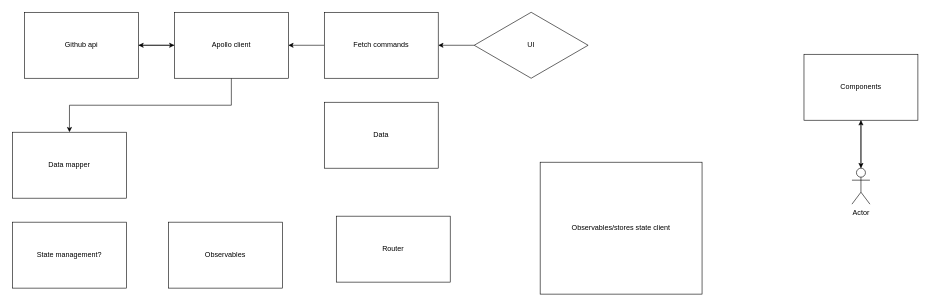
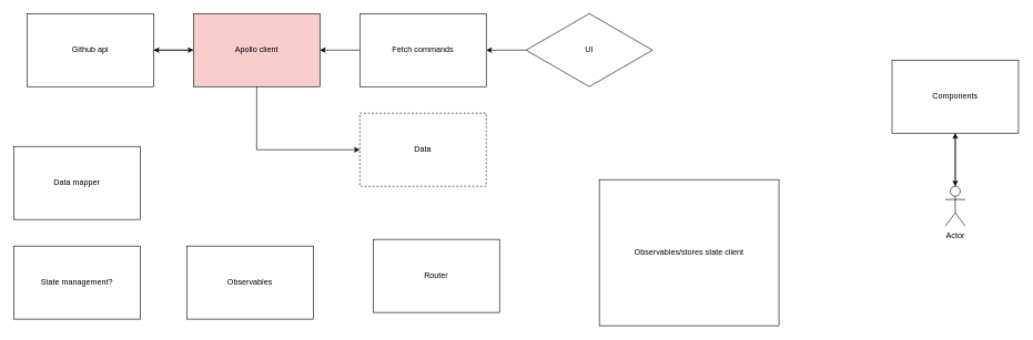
  <mxCell id="0" />
  <mxCell id="1" parent="0" />
  <mxCell id="2" style="edgeStyle=orthogonalEdgeStyle;rounded=0;orthogonalLoop=1;jettySize=auto;html=1;entryX=0;entryY=0.5;entryDx=0;entryDy=0;" edge="1" parent="1" source="3" target="6"><mxGeometry relative="1" as="geometry" /></mxCell>
  <mxCell id="3" value="Github api" style="rounded=0;whiteSpace=wrap;html=1;" vertex="1" parent="1"><mxGeometry x="40" y="20" width="190" height="110" as="geometry" /></mxCell>
- <mxCell id="4" style="edgeStyle=orthogonalEdgeStyle;rounded=0;orthogonalLoop=1;jettySize=auto;html=1;exitX=0.5;exitY=1;exitDx=0;exitDy=0;" edge="1" parent="1" source="6" target="20"><mxGeometry relative="1" as="geometry" /></mxCell>
+ <mxCell id="4" style="edgeStyle=orthogonalEdgeStyle;rounded=0;orthogonalLoop=1;jettySize=auto;html=1;entryX=0;entryY=0.5;entryDx=0;entryDy=0;exitX=0.5;exitY=1;exitDx=0;exitDy=0;" edge="1" parent="1" source="6" target="7"><mxGeometry relative="1" as="geometry" /></mxCell>
  <mxCell id="5" style="edgeStyle=orthogonalEdgeStyle;rounded=0;orthogonalLoop=1;jettySize=auto;html=1;entryX=1;entryY=0.5;entryDx=0;entryDy=0;" edge="1" parent="1" source="6" target="3"><mxGeometry relative="1" as="geometry" /></mxCell>
- <mxCell id="6" value="Apollo client" style="rounded=0;whiteSpace=wrap;html=1;" vertex="1" parent="1"><mxGeometry x="290" y="20" width="190" height="110" as="geometry" /></mxCell>
- <mxCell id="7" value="Data" style="rounded=0;whiteSpace=wrap;html=1;" vertex="1" parent="1"><mxGeometry x="540" y="170" width="190" height="110" as="geometry" /></mxCell>
+ <mxCell id="6" value="Apollo client" style="rounded=0;whiteSpace=wrap;html=1;fillColor=#f8cecc;" vertex="1" parent="1"><mxGeometry x="290" y="20" width="190" height="110" as="geometry" /></mxCell>
+ <mxCell id="7" value="Data" style="rounded=0;whiteSpace=wrap;html=1;dashed=1;" vertex="1" parent="1"><mxGeometry x="540" y="170" width="190" height="110" as="geometry" /></mxCell>
  <mxCell id="8" value="Observables/stores state client" style="rounded=0;whiteSpace=wrap;html=1;" vertex="1" parent="1"><mxGeometry x="900" y="270" width="270" height="220" as="geometry" /></mxCell>
  <mxCell id="9" style="edgeStyle=orthogonalEdgeStyle;rounded=0;orthogonalLoop=1;jettySize=auto;html=1;entryX=0.5;entryY=0;entryDx=0;entryDy=0;entryPerimeter=0;" edge="1" parent="1" source="10" target="13"><mxGeometry relative="1" as="geometry" /></mxCell>
  <mxCell id="10" value="Components" style="rounded=0;whiteSpace=wrap;html=1;" vertex="1" parent="1"><mxGeometry x="1340" y="90" width="190" height="110" as="geometry" /></mxCell>
  <mxCell id="11" value="Router" style="rounded=0;whiteSpace=wrap;html=1;" vertex="1" parent="1"><mxGeometry x="560" y="360" width="190" height="110" as="geometry" /></mxCell>
  <mxCell id="12" style="edgeStyle=orthogonalEdgeStyle;rounded=0;orthogonalLoop=1;jettySize=auto;html=1;entryX=0.5;entryY=1;entryDx=0;entryDy=0;" edge="1" parent="1" source="13" target="10"><mxGeometry relative="1" as="geometry" /></mxCell>
  <mxCell id="13" value="Actor" style="shape=umlActor;verticalLabelPosition=bottom;verticalAlign=top;html=1;outlineConnect=0;" vertex="1" parent="1"><mxGeometry x="1420" y="280" width="30" height="60" as="geometry" /></mxCell>
  <mxCell id="14" value="Observables" style="rounded=0;whiteSpace=wrap;html=1;" vertex="1" parent="1"><mxGeometry x="280" y="370" width="190" height="110" as="geometry" /></mxCell>
  <mxCell id="15" value="State management?" style="rounded=0;whiteSpace=wrap;html=1;" vertex="1" parent="1"><mxGeometry x="20" y="370" width="190" height="110" as="geometry" /></mxCell>
  <mxCell id="16" value="" style="edgeStyle=orthogonalEdgeStyle;rounded=0;orthogonalLoop=1;jettySize=auto;html=1;" edge="1" parent="1" source="17" target="19"><mxGeometry relative="1" as="geometry" /></mxCell>
  <mxCell id="17" value="UI" style="rhombus;whiteSpace=wrap;html=1;" vertex="1" parent="1"><mxGeometry x="790" y="20" width="190" height="110" as="geometry" /></mxCell>
  <mxCell id="18" style="edgeStyle=orthogonalEdgeStyle;rounded=0;orthogonalLoop=1;jettySize=auto;html=1;entryX=1;entryY=0.5;entryDx=0;entryDy=0;" edge="1" parent="1" source="19" target="6"><mxGeometry relative="1" as="geometry" /></mxCell>
  <mxCell id="19" value="Fetch commands" style="rounded=0;whiteSpace=wrap;html=1;" vertex="1" parent="1"><mxGeometry x="540" y="20" width="190" height="110" as="geometry" /></mxCell>
  <mxCell id="20" value="Data mapper" style="rounded=0;whiteSpace=wrap;html=1;" vertex="1" parent="1"><mxGeometry x="20" y="220" width="190" height="110" as="geometry" /></mxCell>
